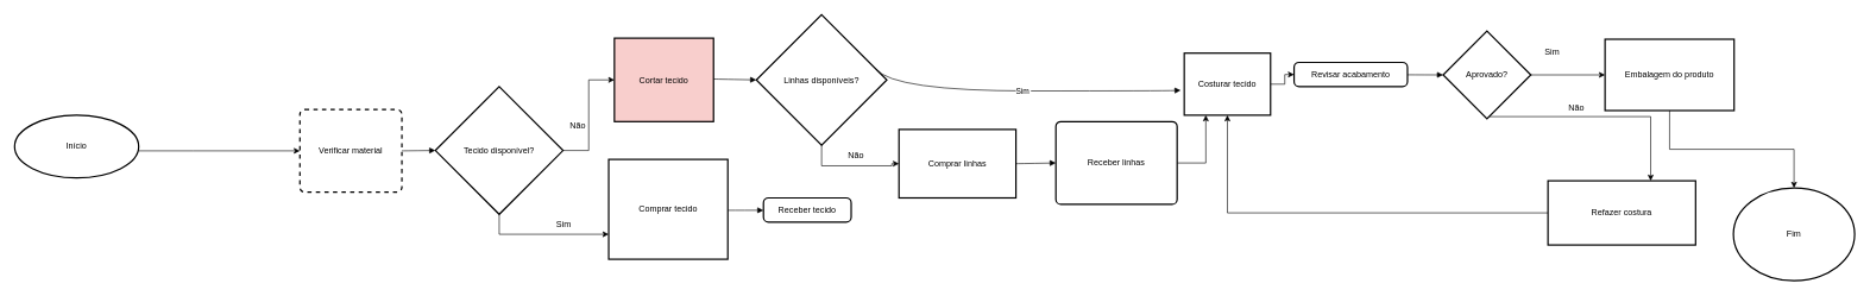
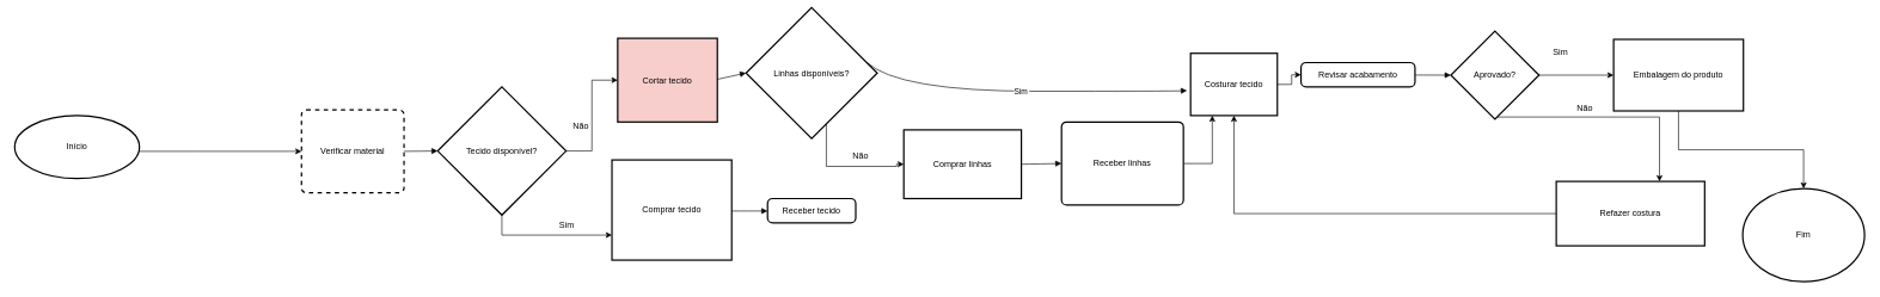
  <mxCell id="0" />
  <mxCell id="1" parent="0" />
  <mxCell id="2" style="edgeStyle=orthogonalEdgeStyle;rounded=0;orthogonalLoop=1;jettySize=auto;html=1;entryX=0;entryY=0.5;entryDx=0;entryDy=0;" edge="1" parent="1" source="3" target="4"><mxGeometry relative="1" as="geometry"><Array as="points"><mxPoint x="270" y="211" /><mxPoint x="270" y="211" /></Array></mxGeometry></mxCell>
  <mxCell id="3" value="Início" style="whiteSpace=wrap;strokeWidth=2;shape=ellipse;perimeter=ellipsePerimeter;html=1;" parent="1" vertex="1"><mxGeometry x="20" y="161" width="174" height="88" as="geometry" /></mxCell>
  <mxCell id="4" value="Verificar material" style="rounded=1;absoluteArcSize=1;arcSize=14;whiteSpace=wrap;strokeWidth=2;dashed=1;" parent="1" vertex="1"><mxGeometry x="420" y="153" width="143" height="116" as="geometry" /></mxCell>
  <mxCell id="5" style="edgeStyle=orthogonalEdgeStyle;rounded=0;orthogonalLoop=1;jettySize=auto;html=1;entryX=0;entryY=0.75;entryDx=0;entryDy=0;" edge="1" parent="1" source="7" target="9"><mxGeometry relative="1" as="geometry"><Array as="points"><mxPoint x="700" y="328" /></Array></mxGeometry></mxCell>
  <mxCell id="6" style="edgeStyle=orthogonalEdgeStyle;rounded=0;orthogonalLoop=1;jettySize=auto;html=1;entryX=0;entryY=0.5;entryDx=0;entryDy=0;" edge="1" parent="1" source="7" target="8"><mxGeometry relative="1" as="geometry" /></mxCell>
  <mxCell id="7" value="Tecido disponível?" style="rhombus;strokeWidth=2;whiteSpace=wrap;" parent="1" vertex="1"><mxGeometry x="610" y="121" width="179" height="179" as="geometry" /></mxCell>
  <mxCell id="8" value="Cortar tecido" style="whiteSpace=wrap;strokeWidth=2;fillColor=#f8cecc;" parent="1" vertex="1"><mxGeometry x="861" y="53" width="139" height="117" as="geometry" /></mxCell>
  <mxCell id="9" value="Comprar tecido" style="whiteSpace=wrap;strokeWidth=2;" parent="1" vertex="1"><mxGeometry x="853" y="223" width="167" height="140" as="geometry" /></mxCell>
  <mxCell id="10" style="edgeStyle=orthogonalEdgeStyle;rounded=0;orthogonalLoop=1;jettySize=auto;html=1;entryX=0;entryY=0.5;entryDx=0;entryDy=0;" edge="1" parent="1" source="11" target="14"><mxGeometry relative="1" as="geometry"><Array as="points"><mxPoint x="1152" y="232" /><mxPoint x="1250" y="232" /><mxPoint x="1250" y="229" /></Array></mxGeometry></mxCell>
- <mxCell id="11" value="Linhas disponíveis?" style="rhombus;strokeWidth=2;whiteSpace=wrap;" parent="1" vertex="1"><mxGeometry x="1060" y="20" width="183" height="183" as="geometry" /></mxCell>
+ <mxCell id="11" value="Linhas disponíveis?" style="rhombus;strokeWidth=2;whiteSpace=wrap;" parent="1" vertex="1"><mxGeometry x="1040" y="10" width="183" height="183" as="geometry" /></mxCell>
  <mxCell id="12" value="" style="edgeStyle=orthogonalEdgeStyle;rounded=0;orthogonalLoop=1;jettySize=auto;html=1;" edge="1" parent="1" source="13" target="16"><mxGeometry relative="1" as="geometry" /></mxCell>
  <mxCell id="13" value="Costurar tecido" style="whiteSpace=wrap;strokeWidth=2;" parent="1" vertex="1"><mxGeometry x="1660" y="74" width="121" height="87" as="geometry" /></mxCell>
  <mxCell id="14" value="Comprar linhas" style="whiteSpace=wrap;strokeWidth=2;" parent="1" vertex="1"><mxGeometry x="1260" y="181" width="164" height="96" as="geometry" /></mxCell>
  <mxCell id="15" value="Receber tecido" style="rounded=1;absoluteArcSize=1;arcSize=14;whiteSpace=wrap;strokeWidth=2;" parent="1" vertex="1"><mxGeometry x="1070" y="277" width="123" height="34" as="geometry" /></mxCell>
  <mxCell id="16" value="Revisar acabamento" style="rounded=1;absoluteArcSize=1;arcSize=14;whiteSpace=wrap;strokeWidth=2;" parent="1" vertex="1"><mxGeometry x="1814" y="87" width="159" height="34" as="geometry" /></mxCell>
  <mxCell id="17" style="edgeStyle=orthogonalEdgeStyle;rounded=0;orthogonalLoop=1;jettySize=auto;html=1;" edge="1" parent="1" source="19" target="23"><mxGeometry relative="1" as="geometry"><Array as="points"><mxPoint x="2314" y="163" /></Array></mxGeometry></mxCell>
  <mxCell id="18" style="edgeStyle=orthogonalEdgeStyle;rounded=0;orthogonalLoop=1;jettySize=auto;html=1;entryX=0;entryY=0.5;entryDx=0;entryDy=0;" edge="1" parent="1" source="19" target="21"><mxGeometry relative="1" as="geometry" /></mxCell>
  <mxCell id="19" value="Aprovado?" style="rhombus;strokeWidth=2;whiteSpace=wrap;" parent="1" vertex="1"><mxGeometry x="2023" width="123" height="123" as="geometry" y="43" /></mxCell>
  <mxCell id="20" style="edgeStyle=orthogonalEdgeStyle;rounded=0;orthogonalLoop=1;jettySize=auto;html=1;" edge="1" parent="1" source="21" target="26"><mxGeometry relative="1" as="geometry" /></mxCell>
  <mxCell id="21" value="Embalagem do produto" style="whiteSpace=wrap;strokeWidth=2;" parent="1" vertex="1"><mxGeometry x="2250" y="54.5" width="181" height="100" as="geometry" /></mxCell>
  <mxCell id="22" style="edgeStyle=orthogonalEdgeStyle;rounded=0;orthogonalLoop=1;jettySize=auto;html=1;" edge="1" parent="1" source="23" target="13"><mxGeometry relative="1" as="geometry" /></mxCell>
  <mxCell id="23" value="Refazer costura" style="whiteSpace=wrap;strokeWidth=2;" parent="1" vertex="1"><mxGeometry x="2170" y="253" width="207" height="90" as="geometry" /></mxCell>
  <mxCell id="24" style="edgeStyle=orthogonalEdgeStyle;rounded=0;orthogonalLoop=1;jettySize=auto;html=1;entryX=0.25;entryY=1;entryDx=0;entryDy=0;" edge="1" parent="1" source="25" target="13"><mxGeometry relative="1" as="geometry" /></mxCell>
  <mxCell id="25" value="Receber linhas" style="rounded=1;absoluteArcSize=1;arcSize=14;whiteSpace=wrap;strokeWidth=2;" parent="1" vertex="1"><mxGeometry x="1480" y="170" width="170" height="116" as="geometry" /></mxCell>
  <mxCell id="26" value="Fim" style="whiteSpace=wrap;strokeWidth=2;shape=ellipse;perimeter=ellipsePerimeter;html=1;" parent="1" vertex="1"><mxGeometry x="2430" y="263" width="170" height="130" as="geometry" /></mxCell>
  <mxCell id="27" value="" style="curved=1;startArrow=none;endArrow=block;exitX=1;exitY=0.5;entryX=0;entryY=0.5;" parent="1" source="4" target="7" edge="1"><mxGeometry relative="1" as="geometry"><Array as="points" /></mxGeometry></mxCell>
  <mxCell id="28" value="" style="curved=1;startArrow=none;endArrow=block;exitX=1;exitY=0.49;entryX=0;entryY=0.5;" parent="1" source="8" target="11" edge="1"><mxGeometry relative="1" as="geometry"><Array as="points" /></mxGeometry></mxCell>
  <mxCell id="29" value="Sim" style="curved=1;startArrow=none;endArrow=block;exitX=1;exitY=0.4;entryX=-0.041;entryY=0.598;entryDx=0;entryDy=0;entryPerimeter=0;" parent="1" source="11" target="13" edge="1"><mxGeometry relative="1" as="geometry"><Array as="points"><mxPoint x="1252" y="127" /><mxPoint x="1634" y="127" /></Array></mxGeometry></mxCell>
  <mxCell id="30" value="" style="curved=1;startArrow=none;endArrow=block;exitX=1.01;exitY=0.51;entryX=0;entryY=0.51;" parent="1" source="9" target="15" edge="1"><mxGeometry relative="1" as="geometry"><Array as="points" /></mxGeometry></mxCell>
  <mxCell id="31" value="" style="curved=1;startArrow=none;endArrow=block;exitX=1;exitY=0.51;entryX=0;entryY=0.5;" parent="1" source="16" target="19" edge="1"><mxGeometry relative="1" as="geometry"><Array as="points" /></mxGeometry></mxCell>
  <mxCell id="32" value="" style="curved=1;startArrow=none;endArrow=block;exitX=1;exitY=0.5;entryX=0;entryY=0.5;" parent="1" source="14" target="25" edge="1"><mxGeometry relative="1" as="geometry"><Array as="points" /></mxGeometry></mxCell>
  <mxCell id="33" value="Sim" style="text;html=1;align=center;verticalAlign=middle;whiteSpace=wrap;rounded=0;" vertex="1" parent="1"><mxGeometry x="760" y="300" width="60" height="30" as="geometry" /></mxCell>
  <mxCell id="34" value="Não" style="text;html=1;align=center;verticalAlign=middle;whiteSpace=wrap;rounded=0;" vertex="1" parent="1"><mxGeometry x="780" y="161" width="60" height="30" as="geometry" /></mxCell>
  <mxCell id="35" value="Não" style="text;html=1;align=center;verticalAlign=middle;whiteSpace=wrap;rounded=0;" vertex="1" parent="1"><mxGeometry x="1170" y="203" width="60" height="30" as="geometry" /></mxCell>
  <mxCell id="36" value="Não" style="text;html=1;align=center;verticalAlign=middle;whiteSpace=wrap;rounded=0;" vertex="1" parent="1"><mxGeometry x="2180" y="136" width="60" height="30" as="geometry" /></mxCell>
  <mxCell id="37" value="Sim" style="text;html=1;align=center;verticalAlign=middle;whiteSpace=wrap;rounded=0;" vertex="1" parent="1"><mxGeometry x="2146" y="57" width="60" height="30" as="geometry" /></mxCell>
